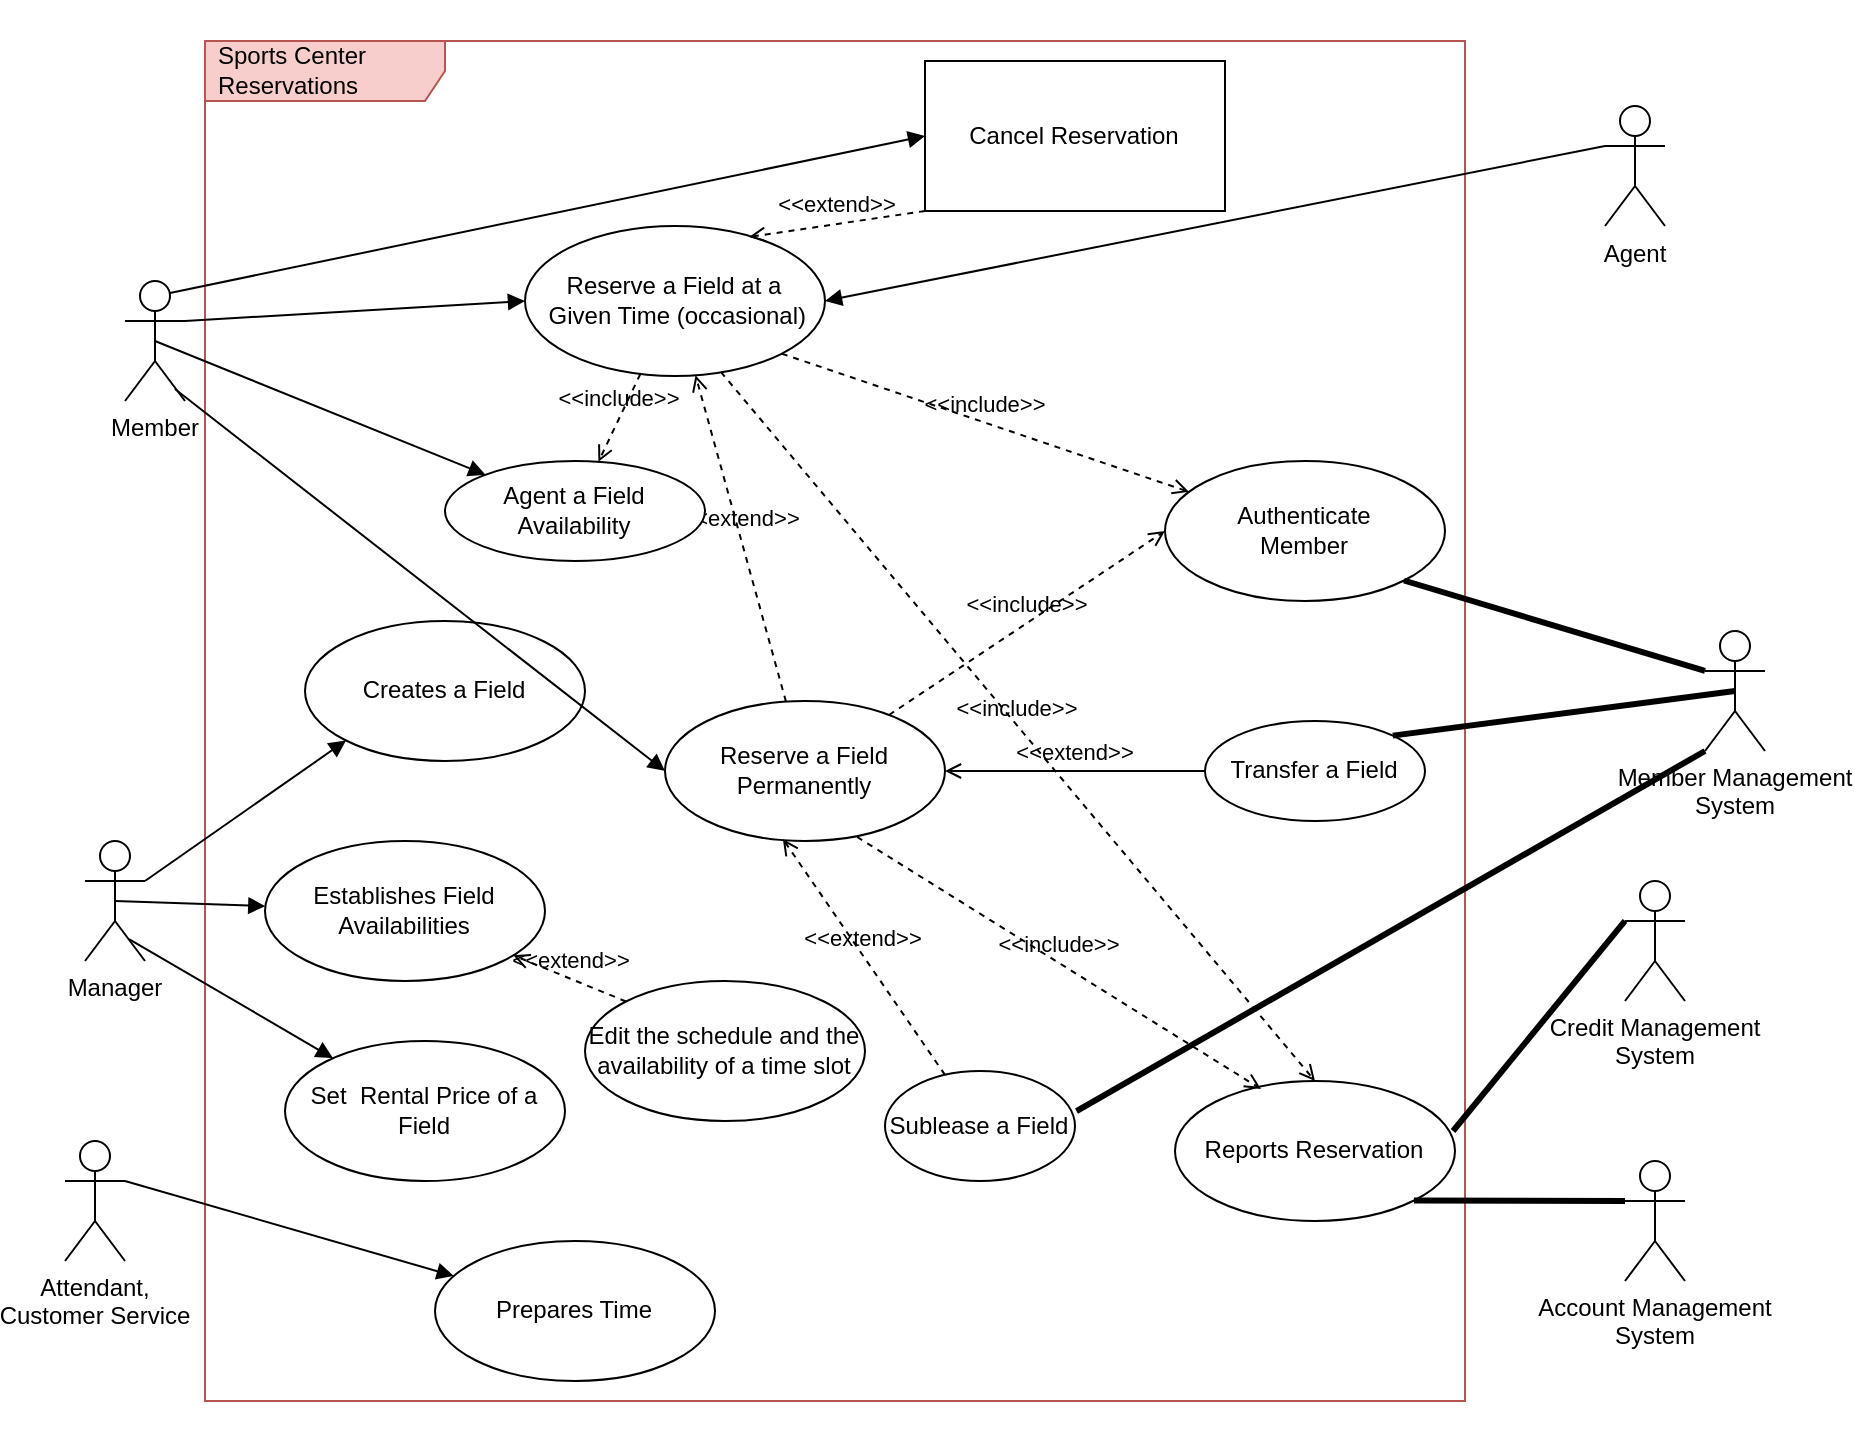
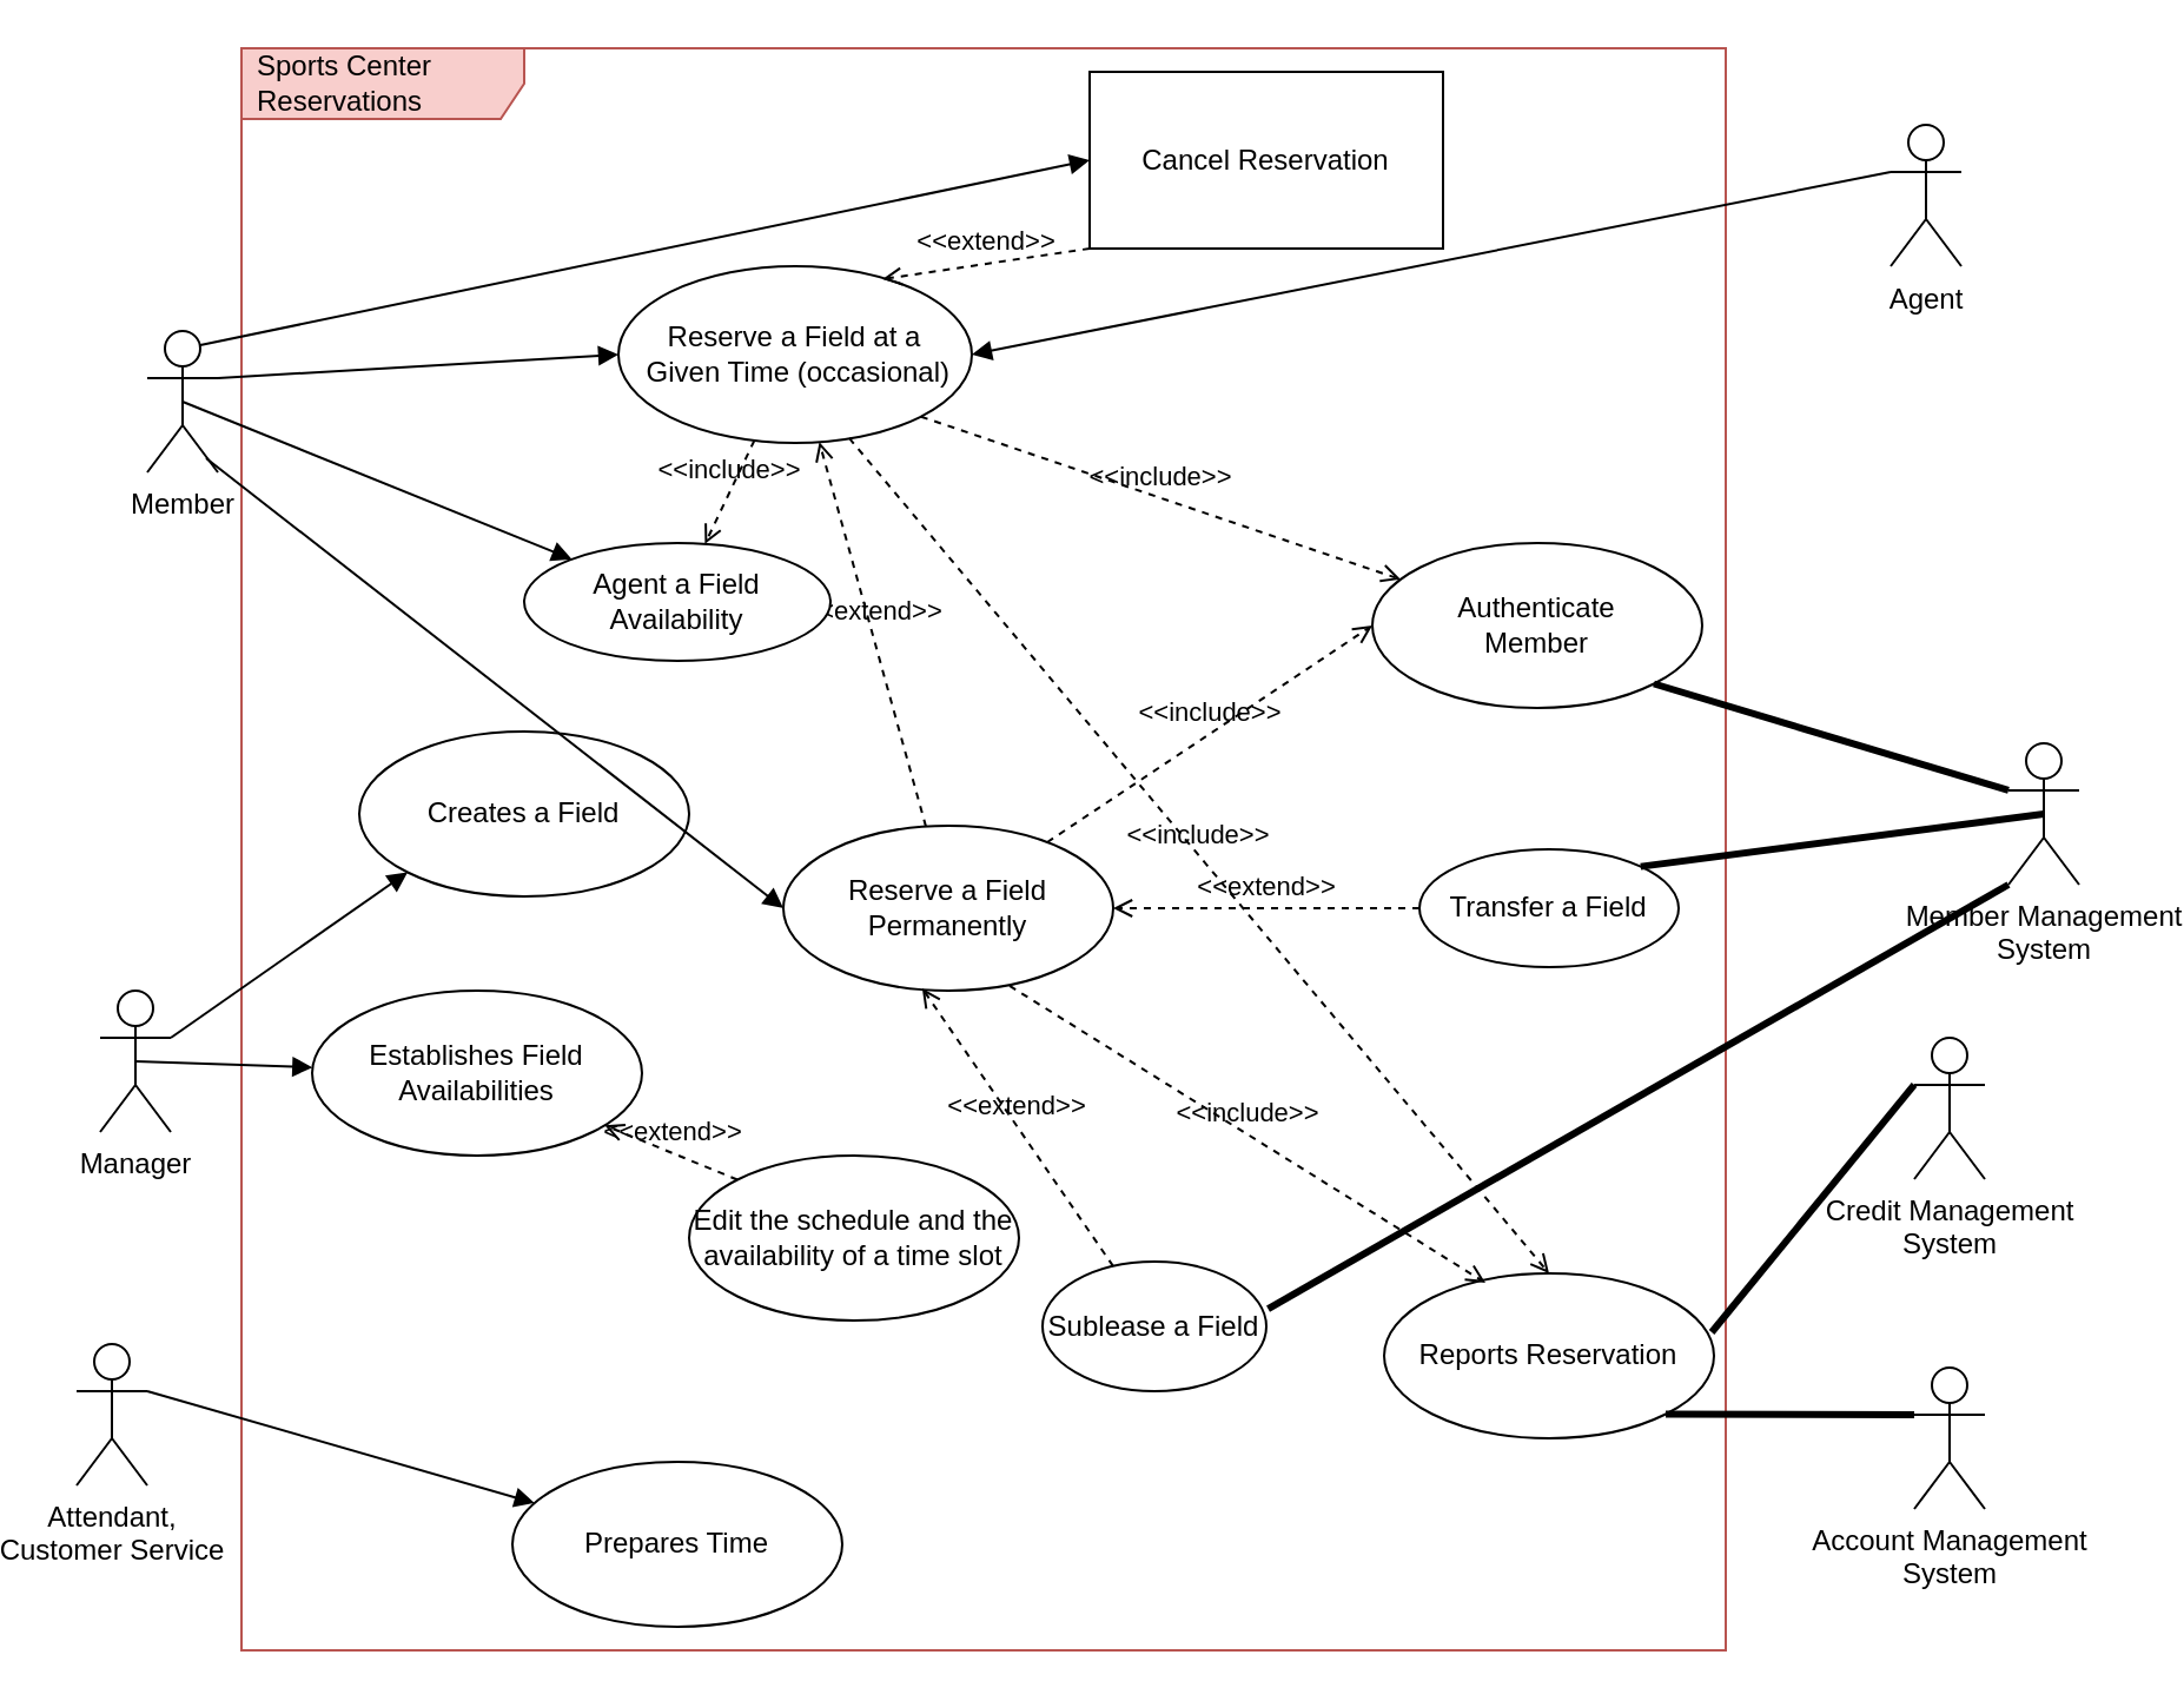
  <mxCell id="0" />
  <mxCell id="1" parent="0" />
  <mxCell id="2" value="Sports Center Reservations&amp;nbsp;" style="shape=umlFrame;whiteSpace=wrap;html=1;width=120;height=30;boundedLbl=1;verticalAlign=middle;align=left;spacingLeft=5;fillColor=#f8cecc;strokeColor=#b85450;" parent="1" vertex="1"><mxGeometry x="90" y="20" width="630" height="680" as="geometry" /></mxCell>
  <mxCell id="3" value="Member" style="shape=umlActor;verticalLabelPosition=bottom;verticalAlign=top;html=1;" parent="1" vertex="1"><mxGeometry x="50" y="140" width="30" height="60" as="geometry" /></mxCell>
  <mxCell id="4" value="Manager" style="shape=umlActor;verticalLabelPosition=bottom;verticalAlign=top;html=1;" parent="1" vertex="1"><mxGeometry x="30" y="420" width="30" height="60" as="geometry" /></mxCell>
  <mxCell id="5" value="Attendant, &lt;br&gt;Customer Service" style="shape=umlActor;verticalLabelPosition=bottom;verticalAlign=top;html=1;" parent="1" vertex="1"><mxGeometry x="20" y="570" width="30" height="60" as="geometry" /></mxCell>
  <mxCell id="6" value="Agent" style="shape=umlActor;verticalLabelPosition=bottom;verticalAlign=top;html=1;" parent="1" vertex="1"><mxGeometry x="790" y="52.5" width="30" height="60" as="geometry" /></mxCell>
  <mxCell id="7" value="Member Management &lt;br&gt;System" style="shape=umlActor;verticalLabelPosition=bottom;verticalAlign=top;html=1;" parent="1" vertex="1"><mxGeometry x="840" y="315" width="30" height="60" as="geometry" /></mxCell>
  <mxCell id="8" value="Creates a Field" style="ellipse;whiteSpace=wrap;html=1;" parent="1" vertex="1"><mxGeometry x="140" y="310" width="140" height="70" as="geometry" /></mxCell>
  <mxCell id="9" value="Authenticate&lt;br&gt;Member" style="ellipse;whiteSpace=wrap;html=1;" parent="1" vertex="1"><mxGeometry x="570" y="230" width="140" height="70" as="geometry" /></mxCell>
  <mxCell id="10" value="Reserve a Field Permanently" style="ellipse;whiteSpace=wrap;html=1;" parent="1" vertex="1"><mxGeometry x="320" y="350" width="140" height="70" as="geometry" /></mxCell>
  <mxCell id="11" value="Establishes Field Availabilities" style="ellipse;whiteSpace=wrap;html=1;" parent="1" vertex="1"><mxGeometry x="120" y="420" width="140" height="70" as="geometry" /></mxCell>
- <mxCell id="12" value="Set&amp;nbsp; Rental Price of a Field" style="ellipse;whiteSpace=wrap;html=1;" parent="1" vertex="1"><mxGeometry x="130" y="520" width="140" height="70" as="geometry" /></mxCell>
  <mxCell id="13" value="Prepares Time" style="ellipse;whiteSpace=wrap;html=1;" parent="1" vertex="1"><mxGeometry x="205" y="620" width="140" height="70" as="geometry" /></mxCell>
  <mxCell id="14" value="Reserve a Field at a&lt;br&gt;&amp;nbsp;Given Time (occasional)" style="ellipse;whiteSpace=wrap;html=1;" parent="1" vertex="1"><mxGeometry x="250" y="112.5" width="150" height="75" as="geometry" /></mxCell>
  <mxCell id="15" value="" style="html=1;verticalAlign=bottom;labelBackgroundColor=none;endArrow=block;endFill=1;rounded=0;entryX=0;entryY=0.5;entryDx=0;entryDy=0;exitX=1;exitY=0.333;exitDx=0;exitDy=0;exitPerimeter=0;" parent="1" source="3" target="14" edge="1"><mxGeometry width="160" relative="1" as="geometry"><mxPoint x="90" y="160" as="sourcePoint" /><mxPoint x="250" y="160" as="targetPoint" /></mxGeometry></mxCell>
  <mxCell id="16" value="" style="html=1;verticalAlign=bottom;labelBackgroundColor=none;endArrow=block;endFill=1;rounded=0;entryX=1;entryY=0.5;entryDx=0;entryDy=0;exitX=0;exitY=0.333;exitDx=0;exitDy=0;exitPerimeter=0;" parent="1" source="6" target="14" edge="1"><mxGeometry width="160" relative="1" as="geometry"><mxPoint x="770" y="90" as="sourcePoint" /><mxPoint x="930" y="90" as="targetPoint" /></mxGeometry></mxCell>
  <mxCell id="17" value="" style="html=1;verticalAlign=bottom;labelBackgroundColor=none;endArrow=block;endFill=1;rounded=0;entryX=0;entryY=0.5;entryDx=0;entryDy=0;exitX=0.833;exitY=0.9;exitDx=0;exitDy=0;exitPerimeter=0;" parent="1" source="3" target="10" edge="1"><mxGeometry width="160" relative="1" as="geometry"><mxPoint x="90" y="170" as="sourcePoint" /><mxPoint x="350" y="152.5" as="targetPoint" /></mxGeometry></mxCell>
  <mxCell id="18" value="&amp;lt;&amp;lt;include&amp;gt;&amp;gt;" style="html=1;verticalAlign=bottom;labelBackgroundColor=none;endArrow=open;endFill=0;dashed=1;rounded=0;exitX=1;exitY=1;exitDx=0;exitDy=0;" parent="1" source="14" target="9" edge="1"><mxGeometry width="160" relative="1" as="geometry"><mxPoint x="510" y="190" as="sourcePoint" /><mxPoint x="670" y="190" as="targetPoint" /></mxGeometry></mxCell>
  <mxCell id="19" value="&amp;lt;&amp;lt;include&amp;gt;&amp;gt;" style="html=1;verticalAlign=bottom;labelBackgroundColor=none;endArrow=open;endFill=0;dashed=1;rounded=0;entryX=0;entryY=0.5;entryDx=0;entryDy=0;" parent="1" source="10" target="9" edge="1"><mxGeometry width="160" relative="1" as="geometry"><mxPoint x="555.298" y="159.998" as="sourcePoint" /><mxPoint x="664.694" y="265.087" as="targetPoint" /></mxGeometry></mxCell>
  <mxCell id="20" value="" style="endArrow=none;startArrow=none;endFill=0;startFill=0;endSize=8;html=1;verticalAlign=bottom;labelBackgroundColor=none;strokeWidth=3;rounded=0;entryX=0;entryY=0.333;entryDx=0;entryDy=0;entryPerimeter=0;exitX=1;exitY=1;exitDx=0;exitDy=0;" parent="1" source="9" target="7" edge="1"><mxGeometry width="160" relative="1" as="geometry"><mxPoint x="680" y="310" as="sourcePoint" /><mxPoint x="840" y="310" as="targetPoint" /></mxGeometry></mxCell>
  <mxCell id="21" value="" style="html=1;verticalAlign=bottom;labelBackgroundColor=none;endArrow=block;endFill=1;rounded=0;exitX=1;exitY=0.333;exitDx=0;exitDy=0;exitPerimeter=0;" parent="1" source="5" target="13" edge="1"><mxGeometry width="160" relative="1" as="geometry"><mxPoint x="110" y="560" as="sourcePoint" /><mxPoint x="270" y="560" as="targetPoint" /></mxGeometry></mxCell>
  <mxCell id="22" value="" style="html=1;verticalAlign=bottom;labelBackgroundColor=none;endArrow=block;endFill=1;rounded=0;entryX=0;entryY=1;entryDx=0;entryDy=0;exitX=1;exitY=0.333;exitDx=0;exitDy=0;exitPerimeter=0;" parent="1" source="4" target="8" edge="1"><mxGeometry width="160" relative="1" as="geometry"><mxPoint x="0" y="310" as="sourcePoint" /><mxPoint x="160" y="310" as="targetPoint" /></mxGeometry></mxCell>
  <mxCell id="23" value="" style="html=1;verticalAlign=bottom;labelBackgroundColor=none;endArrow=block;endFill=1;rounded=0;exitX=0.5;exitY=0.5;exitDx=0;exitDy=0;exitPerimeter=0;" parent="1" source="4" target="11" edge="1"><mxGeometry width="160" relative="1" as="geometry"><mxPoint x="80" y="387.082" as="sourcePoint" /><mxPoint x="220.503" y="359.749" as="targetPoint" /></mxGeometry></mxCell>
- <mxCell id="24" value="" style="html=1;verticalAlign=bottom;labelBackgroundColor=none;endArrow=block;endFill=1;rounded=0;exitX=0.733;exitY=0.817;exitDx=0;exitDy=0;exitPerimeter=0;" parent="1" source="4" target="12" edge="1"><mxGeometry width="160" relative="1" as="geometry"><mxPoint x="90" y="397.082" as="sourcePoint" /><mxPoint x="230.503" y="369.749" as="targetPoint" /></mxGeometry></mxCell>
  <mxCell id="25" value="Credit Management &lt;br&gt;System" style="shape=umlActor;verticalLabelPosition=bottom;verticalAlign=top;html=1;" parent="1" vertex="1"><mxGeometry x="800" y="440" width="30" height="60" as="geometry" /></mxCell>
  <mxCell id="26" value="Account Management &lt;br&gt;System" style="shape=umlActor;verticalLabelPosition=bottom;verticalAlign=top;html=1;" parent="1" vertex="1"><mxGeometry x="800" y="580" width="30" height="60" as="geometry" /></mxCell>
  <mxCell id="27" value="Reports Reservation" style="ellipse;whiteSpace=wrap;html=1;" parent="1" vertex="1"><mxGeometry x="575" y="540" width="140" height="70" as="geometry" /></mxCell>
  <mxCell id="28" value="" style="endArrow=none;startArrow=none;endFill=0;startFill=0;endSize=8;html=1;verticalAlign=bottom;labelBackgroundColor=none;strokeWidth=3;rounded=0;exitX=0.993;exitY=0.357;exitDx=0;exitDy=0;exitPerimeter=0;entryX=0;entryY=0.333;entryDx=0;entryDy=0;entryPerimeter=0;" parent="1" source="27" target="25" edge="1"><mxGeometry width="160" relative="1" as="geometry"><mxPoint x="680" y="469.5" as="sourcePoint" /><mxPoint x="840" y="469.5" as="targetPoint" /></mxGeometry></mxCell>
  <mxCell id="29" value="" style="endArrow=none;startArrow=none;endFill=0;startFill=0;endSize=8;html=1;verticalAlign=bottom;labelBackgroundColor=none;strokeWidth=3;rounded=0;exitX=1;exitY=1;exitDx=0;exitDy=0;entryX=0;entryY=0.333;entryDx=0;entryDy=0;entryPerimeter=0;" parent="1" source="27" target="26" edge="1"><mxGeometry width="160" relative="1" as="geometry"><mxPoint x="679.02" y="484.99" as="sourcePoint" /><mxPoint x="810" y="470" as="targetPoint" /></mxGeometry></mxCell>
  <mxCell id="30" value="&amp;lt;&amp;lt;include&amp;gt;&amp;gt;" style="html=1;verticalAlign=bottom;labelBackgroundColor=none;endArrow=open;endFill=0;dashed=1;rounded=0;exitX=0.686;exitY=0.971;exitDx=0;exitDy=0;exitPerimeter=0;entryX=0.307;entryY=0.057;entryDx=0;entryDy=0;entryPerimeter=0;" parent="1" source="10" target="27" edge="1"><mxGeometry width="160" relative="1" as="geometry"><mxPoint x="467.98" y="292.02" as="sourcePoint" /><mxPoint x="550" y="315" as="targetPoint" /></mxGeometry></mxCell>
  <mxCell id="31" value="&amp;lt;&amp;lt;include&amp;gt;&amp;gt;" style="html=1;verticalAlign=bottom;labelBackgroundColor=none;endArrow=open;endFill=0;dashed=1;rounded=0;exitX=0.653;exitY=0.973;exitDx=0;exitDy=0;exitPerimeter=0;entryX=0.5;entryY=0;entryDx=0;entryDy=0;" parent="1" source="14" target="27" edge="1"><mxGeometry width="160" relative="1" as="geometry"><mxPoint x="451.04" y="297.97" as="sourcePoint" /><mxPoint x="582.98" y="463.99" as="targetPoint" /></mxGeometry></mxCell>
  <mxCell id="32" value="&amp;lt;&amp;lt;extend&amp;gt;&amp;gt;" style="html=1;verticalAlign=bottom;labelBackgroundColor=none;endArrow=open;endFill=0;dashed=1;rounded=0;" parent="1" source="10" target="14" edge="1"><mxGeometry width="160" relative="1" as="geometry"><mxPoint x="260" y="230" as="sourcePoint" /><mxPoint x="420" y="230" as="targetPoint" /></mxGeometry></mxCell>
  <mxCell id="33" value="Cancel Reservation" style="whiteSpace=wrap;html=1;rounded=0;" parent="1" vertex="1"><mxGeometry x="450" width="150" height="75" as="geometry" y="30" /></mxCell>
  <mxCell id="34" value="&amp;lt;&amp;lt;extend&amp;gt;&amp;gt;" style="html=1;verticalAlign=bottom;labelBackgroundColor=none;endArrow=open;endFill=0;dashed=1;rounded=0;exitX=0;exitY=1;exitDx=0;exitDy=0;entryX=0.747;entryY=0.073;entryDx=0;entryDy=0;entryPerimeter=0;" parent="1" source="33" target="14" edge="1"><mxGeometry width="160" relative="1" as="geometry"><mxPoint x="387.888" y="310.528" as="sourcePoint" /><mxPoint x="347.977" y="196.934" as="targetPoint" /></mxGeometry></mxCell>
  <mxCell id="35" value="" style="html=1;verticalAlign=bottom;labelBackgroundColor=none;endArrow=block;endFill=1;rounded=0;entryX=0;entryY=0.5;entryDx=0;entryDy=0;exitX=0.75;exitY=0.1;exitDx=0;exitDy=0;exitPerimeter=0;" parent="1" source="3" target="33" edge="1"><mxGeometry width="160" relative="1" as="geometry"><mxPoint x="90" y="170" as="sourcePoint" /><mxPoint x="260" y="160" as="targetPoint" /></mxGeometry></mxCell>
  <mxCell id="36" value="Agent a Field &lt;br&gt;Availability" style="ellipse;whiteSpace=wrap;html=1;" parent="1" vertex="1"><mxGeometry x="210" y="230" width="130" height="50" as="geometry" /></mxCell>
  <mxCell id="37" value="&amp;lt;&amp;lt;include&amp;gt;&amp;gt;" style="html=1;verticalAlign=bottom;labelBackgroundColor=none;endArrow=open;endFill=0;dashed=1;rounded=0;" parent="1" source="14" target="36" edge="1"><mxGeometry width="160" relative="1" as="geometry"><mxPoint x="429.998" y="160.908" as="sourcePoint" /><mxPoint x="633.573" y="230.002" as="targetPoint" /></mxGeometry></mxCell>
  <mxCell id="38" value="" style="html=1;verticalAlign=bottom;labelBackgroundColor=none;endArrow=block;endFill=1;rounded=0;exitX=0.5;exitY=0.5;exitDx=0;exitDy=0;exitPerimeter=0;" parent="1" source="3" target="36" edge="1"><mxGeometry width="160" relative="1" as="geometry"><mxPoint x="84.99" y="204" as="sourcePoint" /><mxPoint x="370" y="385" as="targetPoint" /></mxGeometry></mxCell>
  <mxCell id="39" value="Sublease a Field" style="ellipse;whiteSpace=wrap;html=1;" parent="1" vertex="1"><mxGeometry x="430" y="535" width="95" height="55" as="geometry" /></mxCell>
  <mxCell id="40" value="Transfer a Field" style="ellipse;whiteSpace=wrap;html=1;" parent="1" vertex="1"><mxGeometry x="590" y="360" width="110" height="50" as="geometry" /></mxCell>
  <mxCell id="41" value="&amp;lt;&amp;lt;extend&amp;gt;&amp;gt;" style="html=1;verticalAlign=bottom;labelBackgroundColor=none;endArrow=open;endFill=0;dashed=1;rounded=0;entryX=0.421;entryY=0.986;entryDx=0;entryDy=0;entryPerimeter=0;" parent="1" source="39" target="10" edge="1"><mxGeometry width="160" relative="1" as="geometry"><mxPoint x="532.18" y="602.191" as="sourcePoint" /><mxPoint x="460.002" y="447.809" as="targetPoint" /></mxGeometry></mxCell>
- <mxCell id="42" value="&amp;lt;&amp;lt;extend&amp;gt;&amp;gt;" style="html=1;verticalAlign=bottom;labelBackgroundColor=none;endArrow=open;endFill=0;dashed=0;rounded=0;entryX=1;entryY=0.5;entryDx=0;entryDy=0;" parent="1" source="40" target="10" edge="1"><mxGeometry width="160" relative="1" as="geometry"><mxPoint x="580.614" y="379.998" as="sourcePoint" /><mxPoint x="590" y="318.96" as="targetPoint" /></mxGeometry></mxCell>
+ <mxCell id="42" value="&amp;lt;&amp;lt;extend&amp;gt;&amp;gt;" style="html=1;verticalAlign=bottom;labelBackgroundColor=none;endArrow=open;endFill=0;dashed=1;rounded=0;entryX=1;entryY=0.5;entryDx=0;entryDy=0;" parent="1" source="40" target="10" edge="1"><mxGeometry width="160" relative="1" as="geometry"><mxPoint x="580.614" y="379.998" as="sourcePoint" /><mxPoint x="590" y="318.96" as="targetPoint" /></mxGeometry></mxCell>
  <mxCell id="43" value="" style="endArrow=none;startArrow=none;endFill=0;startFill=0;endSize=8;html=1;verticalAlign=bottom;labelBackgroundColor=none;strokeWidth=3;rounded=0;exitX=1.008;exitY=0.364;exitDx=0;exitDy=0;exitPerimeter=0;entryX=0;entryY=1;entryDx=0;entryDy=0;entryPerimeter=0;" parent="1" source="39" target="7" edge="1"><mxGeometry width="160" relative="1" as="geometry"><mxPoint x="739.02" y="554.99" as="sourcePoint" /><mxPoint x="800" y="380" as="targetPoint" /></mxGeometry></mxCell>
  <mxCell id="44" value="" style="endArrow=none;startArrow=none;endFill=0;startFill=0;endSize=8;html=1;verticalAlign=bottom;labelBackgroundColor=none;strokeWidth=3;rounded=0;exitX=1;exitY=0;exitDx=0;exitDy=0;entryX=0.5;entryY=0.5;entryDx=0;entryDy=0;entryPerimeter=0;" parent="1" source="40" target="7" edge="1"><mxGeometry width="160" relative="1" as="geometry"><mxPoint x="739.02" y="554.99" as="sourcePoint" /><mxPoint x="810" y="470" as="targetPoint" /></mxGeometry></mxCell>
  <mxCell id="45" value="&lt;span lang=&quot;EN-US&quot;&gt;Edit&amp;nbsp;the schedule and the availability of a time slot&lt;/span&gt;" style="ellipse;whiteSpace=wrap;html=1;" vertex="1" parent="1"><mxGeometry x="280" y="490" width="140" height="70" as="geometry" /></mxCell>
  <mxCell id="46" value="&amp;lt;&amp;lt;extend&amp;gt;&amp;gt;" style="html=1;verticalAlign=bottom;labelBackgroundColor=none;endArrow=open;endFill=0;dashed=1;rounded=0;exitX=0;exitY=0;exitDx=0;exitDy=0;" edge="1" parent="1" source="45" target="11"><mxGeometry width="160" relative="1" as="geometry"><mxPoint x="497.527" y="540.801" as="sourcePoint" /><mxPoint x="428.94" y="419.02" as="targetPoint" /></mxGeometry></mxCell>
